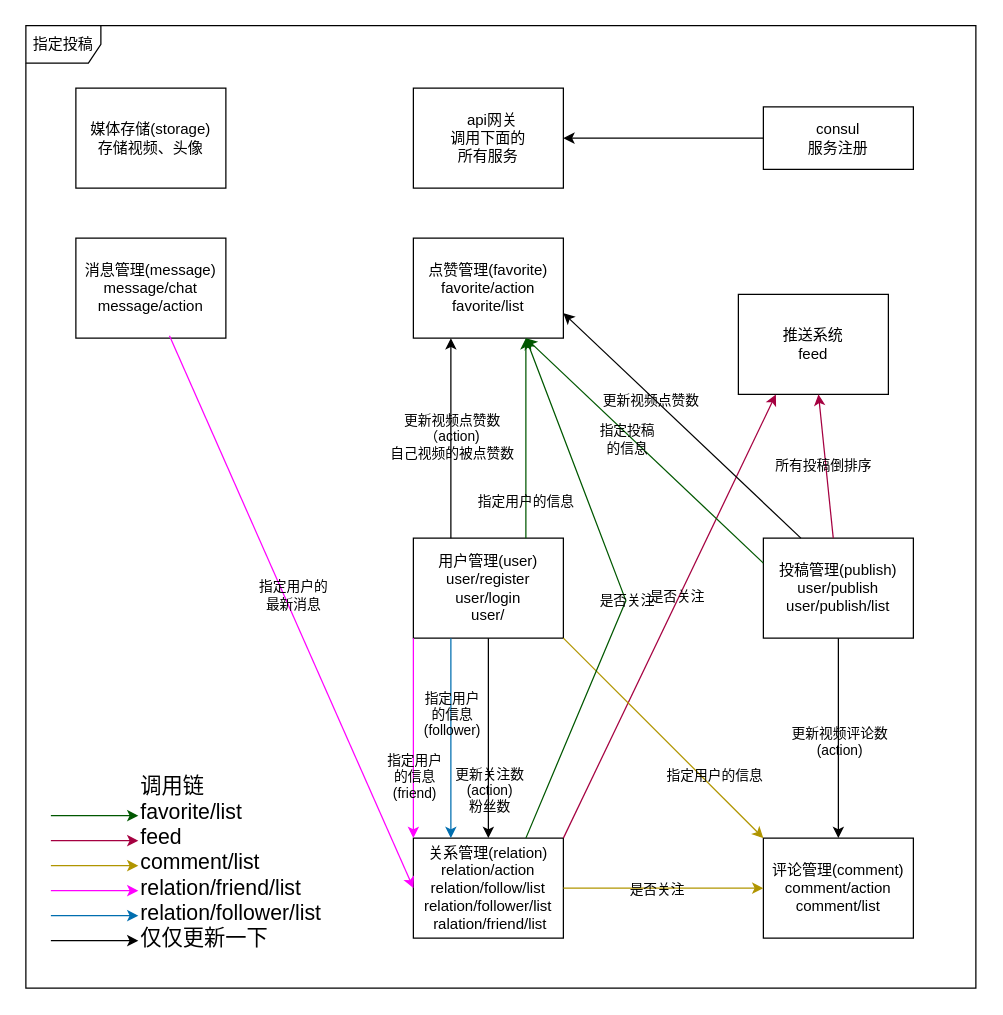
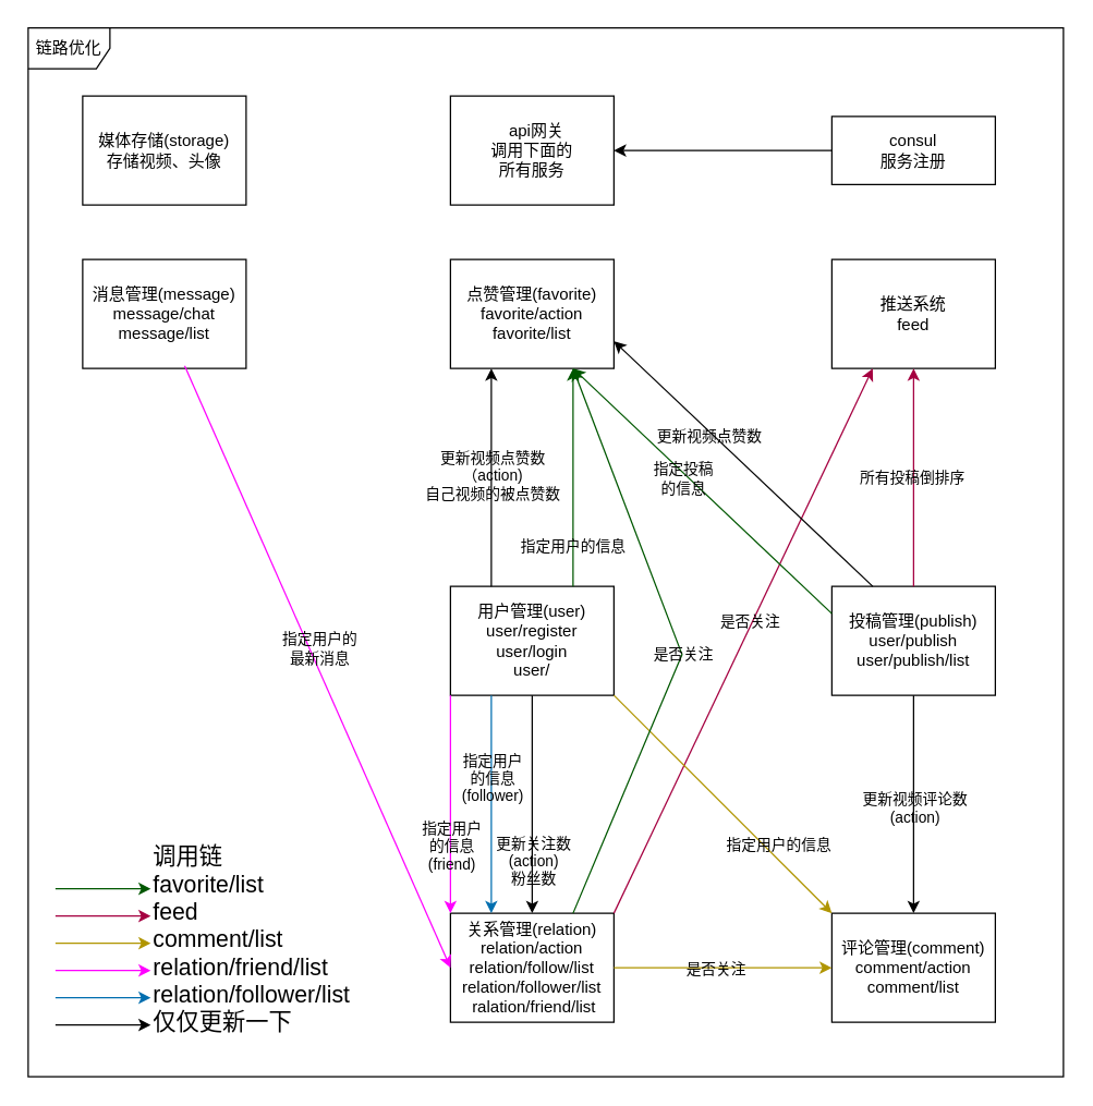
  <mxCell id="0" />
  <mxCell id="1" parent="0" />
- <mxCell id="2" value="指定投稿" style="shape=umlFrame;whiteSpace=wrap;html=1;pointerEvents=0;labelBackgroundColor=none;fillColor=none;" vertex="1" parent="1"><mxGeometry x="20" y="20" width="760" height="770" as="geometry" /></mxCell>
+ <mxCell id="2" value="链路优化" style="shape=umlFrame;whiteSpace=wrap;html=1;pointerEvents=0;labelBackgroundColor=none;fillColor=none;" vertex="1" parent="1"><mxGeometry x="20" y="20" width="760" height="770" as="geometry" /></mxCell>
  <mxCell id="3" value="consul&lt;br&gt;服务注册" style="html=1;whiteSpace=wrap;labelBackgroundColor=none;fillColor=none;" vertex="1" parent="1"><mxGeometry x="610" y="85" width="120" height="50" as="geometry" /></mxCell>
  <mxCell id="4" value="" style="endArrow=classic;html=1;rounded=0;labelBackgroundColor=none;" edge="1" parent="1" source="3" target="6"><mxGeometry width="50" height="50" relative="1" as="geometry"><mxPoint x="501" y="520" as="sourcePoint" /><mxPoint x="441" y="259.474" as="targetPoint" /></mxGeometry></mxCell>
- <mxCell id="5" value="消息管理(message)&lt;br&gt;message/chat&lt;br&gt;message/action" style="html=1;whiteSpace=wrap;labelBackgroundColor=none;fillColor=none;" vertex="1" parent="1"><mxGeometry x="60" y="190" width="120" height="80" as="geometry" /></mxCell>
+ <mxCell id="5" value="消息管理(message)&lt;br&gt;message/chat&lt;br&gt;message/list" style="html=1;whiteSpace=wrap;labelBackgroundColor=none;fillColor=none;" vertex="1" parent="1"><mxGeometry x="60" y="190" width="120" height="80" as="geometry" /></mxCell>
  <mxCell id="6" value="&amp;nbsp; api网关&lt;br&gt;调用下面的&lt;br&gt;所有服务" style="html=1;whiteSpace=wrap;labelBackgroundColor=none;fillColor=none;" vertex="1" parent="1"><mxGeometry x="330" y="70" width="120" height="80" as="geometry" /></mxCell>
  <mxCell id="7" value="媒体存储(storage)&lt;br&gt;存储视频、头像" style="html=1;whiteSpace=wrap;labelBackgroundColor=none;fillColor=none;" vertex="1" parent="1"><mxGeometry x="60" y="70" width="120" height="80" as="geometry" /></mxCell>
  <mxCell id="8" value="评论管理(comment)&lt;br&gt;comment/action&lt;br&gt;comment/list" style="html=1;whiteSpace=wrap;labelBackgroundColor=none;fillColor=none;" vertex="1" parent="1"><mxGeometry x="610" y="670" width="120" height="80" as="geometry" /></mxCell>
  <mxCell id="9" value="关系管理(relation)&lt;br&gt;relation/action&lt;br&gt;relation/follow/list&lt;br&gt;relation/follower/list&lt;br&gt;&amp;nbsp;ralation/friend/list" style="html=1;whiteSpace=wrap;labelBackgroundColor=none;fillColor=none;" vertex="1" parent="1"><mxGeometry x="330" y="670" width="120" height="80" as="geometry" /></mxCell>
  <mxCell id="10" value="点赞管理(favorite)&lt;br&gt;favorite/action&lt;br&gt;favorite/list" style="html=1;whiteSpace=wrap;labelBackgroundColor=none;fillColor=none;" vertex="1" parent="1"><mxGeometry x="330" y="190" width="120" height="80" as="geometry" /></mxCell>
  <mxCell id="11" value="用户管理(user)&lt;br&gt;user/register&lt;br&gt;user/login&lt;br&gt;user/" style="html=1;whiteSpace=wrap;labelBackgroundColor=none;fillColor=none;" vertex="1" parent="1"><mxGeometry x="330" y="430" width="120" height="80" as="geometry" /></mxCell>
  <mxCell id="12" value="投稿管理(publish)&lt;br&gt;user/publish&lt;br&gt;user/publish/list" style="html=1;whiteSpace=wrap;labelBackgroundColor=none;fillColor=none;" vertex="1" parent="1"><mxGeometry x="610" y="430" width="120" height="80" as="geometry" /></mxCell>
- <mxCell id="13" value="推送系统&lt;br&gt;feed" style="html=1;whiteSpace=wrap;labelBackgroundColor=none;fillColor=none;" vertex="1" parent="1"><mxGeometry x="590" y="235" width="120" height="80" as="geometry" /></mxCell>
+ <mxCell id="13" value="推送系统&lt;br&gt;feed" style="html=1;whiteSpace=wrap;labelBackgroundColor=none;fillColor=none;" vertex="1" parent="1"><mxGeometry x="610" y="190" width="120" height="80" as="geometry" /></mxCell>
  <mxCell id="14" value="" style="endArrow=classic;html=1;rounded=0;entryX=0.25;entryY=0;entryDx=0;entryDy=0;exitX=0.25;exitY=1;exitDx=0;exitDy=0;fillColor=#1ba1e2;strokeColor=#006EAF;labelBackgroundColor=none;" edge="1" parent="1" source="11" target="9"><mxGeometry width="50" height="50" relative="1" as="geometry"><mxPoint x="250" y="620" as="sourcePoint" /><mxPoint x="140" y="620" as="targetPoint" /></mxGeometry></mxCell>
  <mxCell id="15" value="指定用户&lt;br&gt;的信息&lt;br&gt;(follower)" style="edgeLabel;html=1;align=center;verticalAlign=middle;resizable=0;points=[];labelBackgroundColor=none;" vertex="1" connectable="0" parent="14"><mxGeometry x="-0.212" y="2" relative="1" as="geometry"><mxPoint x="-2" y="-3" as="offset" /></mxGeometry></mxCell>
  <mxCell id="16" value="" style="endArrow=classic;html=1;rounded=0;exitX=1;exitY=0;exitDx=0;exitDy=0;fillColor=#d80073;strokeColor=#A50040;entryX=0.25;entryY=1;entryDx=0;entryDy=0;labelBackgroundColor=none;" edge="1" parent="1" source="9" target="13"><mxGeometry width="50" height="50" relative="1" as="geometry"><mxPoint x="540" y="340" as="sourcePoint" /><mxPoint x="430" y="340" as="targetPoint" /></mxGeometry></mxCell>
  <mxCell id="17" value="是否关注" style="edgeLabel;html=1;align=center;verticalAlign=middle;resizable=0;points=[];labelBackgroundColor=none;" vertex="1" connectable="0" parent="16"><mxGeometry x="-0.051" y="-2" relative="1" as="geometry"><mxPoint x="8" y="-26" as="offset" /></mxGeometry></mxCell>
  <mxCell id="18" value="" style="endArrow=classic;html=1;rounded=0;fillColor=#008a00;strokeColor=#005700;exitX=0;exitY=0.25;exitDx=0;exitDy=0;entryX=0.75;entryY=1;entryDx=0;entryDy=0;labelBackgroundColor=none;" edge="1" parent="1" source="12" target="10"><mxGeometry width="50" height="50" relative="1" as="geometry"><mxPoint x="639" y="135" as="sourcePoint" /><mxPoint x="529" y="135" as="targetPoint" /></mxGeometry></mxCell>
  <mxCell id="19" value="指定投稿&lt;br&gt;的信息" style="edgeLabel;html=1;align=center;verticalAlign=middle;resizable=0;points=[];labelBackgroundColor=none;" vertex="1" connectable="0" parent="18"><mxGeometry x="-0.127" y="2" relative="1" as="geometry"><mxPoint x="-25" y="-23" as="offset" /></mxGeometry></mxCell>
  <mxCell id="20" value="" style="endArrow=classic;html=1;rounded=0;fillColor=#d80073;strokeColor=#A50040;labelBackgroundColor=none;" edge="1" parent="1" source="12" target="13"><mxGeometry width="50" height="50" relative="1" as="geometry"><mxPoint x="620" y="450" as="sourcePoint" /><mxPoint x="599" y="195" as="targetPoint" /></mxGeometry></mxCell>
  <mxCell id="21" value="所有投稿倒排序" style="edgeLabel;html=1;align=center;verticalAlign=middle;resizable=0;points=[];labelBackgroundColor=none;" vertex="1" connectable="0" parent="20"><mxGeometry x="0.015" y="2" relative="1" as="geometry"><mxPoint as="offset" /></mxGeometry></mxCell>
  <mxCell id="22" value="" style="endArrow=classic;html=1;rounded=0;fillColor=#e3c800;strokeColor=#B09500;entryX=0;entryY=0;entryDx=0;entryDy=0;exitX=1;exitY=1;exitDx=0;exitDy=0;labelBackgroundColor=none;" edge="1" parent="1" source="11" target="8"><mxGeometry width="50" height="50" relative="1" as="geometry"><mxPoint x="460" y="480" as="sourcePoint" /><mxPoint x="620" y="480" as="targetPoint" /></mxGeometry></mxCell>
  <mxCell id="23" value="指定用户的信息" style="edgeLabel;html=1;align=center;verticalAlign=middle;resizable=0;points=[];labelBackgroundColor=none;" vertex="1" connectable="0" parent="22"><mxGeometry x="-0.017" y="1" relative="1" as="geometry"><mxPoint x="41" y="32" as="offset" /></mxGeometry></mxCell>
  <mxCell id="24" value="" style="endArrow=classic;html=1;rounded=0;fillColor=#008a00;strokeColor=#005700;exitX=0.75;exitY=0;exitDx=0;exitDy=0;entryX=0.75;entryY=1;entryDx=0;entryDy=0;labelBackgroundColor=none;" edge="1" parent="1" source="11" target="10"><mxGeometry width="50" height="50" relative="1" as="geometry"><mxPoint x="460" y="480" as="sourcePoint" /><mxPoint x="620" y="480" as="targetPoint" /></mxGeometry></mxCell>
  <mxCell id="25" value="指定用户的信息" style="edgeLabel;html=1;align=center;verticalAlign=middle;resizable=0;points=[];labelBackgroundColor=none;" vertex="1" connectable="0" parent="24"><mxGeometry x="-0.017" y="1" relative="1" as="geometry"><mxPoint y="49" as="offset" /></mxGeometry></mxCell>
  <mxCell id="26" value="" style="endArrow=classic;html=1;rounded=0;entryX=0.75;entryY=1;entryDx=0;entryDy=0;fillColor=#008a00;strokeColor=#005700;exitX=0.75;exitY=0;exitDx=0;exitDy=0;labelBackgroundColor=none;" edge="1" parent="1" source="9" target="10"><mxGeometry width="50" height="50" relative="1" as="geometry"><mxPoint x="440" y="830" as="sourcePoint" /><mxPoint x="430" y="520" as="targetPoint" /><Array as="points"><mxPoint x="500" y="480" /></Array></mxGeometry></mxCell>
  <mxCell id="27" value="是否关注" style="edgeLabel;html=1;align=center;verticalAlign=middle;resizable=0;points=[];labelBackgroundColor=none;" vertex="1" connectable="0" parent="26"><mxGeometry x="-0.051" y="-2" relative="1" as="geometry"><mxPoint x="-1" y="-3" as="offset" /></mxGeometry></mxCell>
  <mxCell id="28" value="" style="endArrow=classic;html=1;rounded=0;entryX=0;entryY=0.5;entryDx=0;entryDy=0;exitX=1;exitY=0.5;exitDx=0;exitDy=0;fillColor=#e3c800;strokeColor=#B09500;labelBackgroundColor=none;" edge="1" parent="1" source="9" target="8"><mxGeometry width="50" height="50" relative="1" as="geometry"><mxPoint x="449" y="640" as="sourcePoint" /><mxPoint x="449" y="480" as="targetPoint" /></mxGeometry></mxCell>
  <mxCell id="29" value="是否关注" style="edgeLabel;html=1;align=center;verticalAlign=middle;resizable=0;points=[];labelBackgroundColor=none;" vertex="1" connectable="0" parent="28"><mxGeometry x="-0.051" y="-2" relative="1" as="geometry"><mxPoint x="-2" y="-2" as="offset" /></mxGeometry></mxCell>
  <mxCell id="30" value="" style="endArrow=classic;html=1;rounded=0;exitX=0.25;exitY=0;exitDx=0;exitDy=0;entryX=0.25;entryY=1;entryDx=0;entryDy=0;labelBackgroundColor=none;" edge="1" parent="1" source="11" target="10"><mxGeometry width="50" height="50" relative="1" as="geometry"><mxPoint x="-400" y="440" as="sourcePoint" /><mxPoint x="-400" y="280" as="targetPoint" /></mxGeometry></mxCell>
  <mxCell id="31" value="更新视频点赞数&lt;br&gt;（action)&lt;br&gt;自己视频的被点赞数" style="edgeLabel;html=1;align=center;verticalAlign=middle;resizable=0;points=[];labelBackgroundColor=none;" vertex="1" connectable="0" parent="30"><mxGeometry x="0.022" relative="1" as="geometry"><mxPoint as="offset" /></mxGeometry></mxCell>
  <mxCell id="32" value="" style="endArrow=classic;html=1;rounded=0;exitX=0.25;exitY=0;exitDx=0;exitDy=0;entryX=1;entryY=0.75;entryDx=0;entryDy=0;labelBackgroundColor=none;" edge="1" parent="1" source="12" target="10"><mxGeometry width="50" height="50" relative="1" as="geometry"><mxPoint x="-150" y="440" as="sourcePoint" /><mxPoint x="-340" y="260" as="targetPoint" /></mxGeometry></mxCell>
  <mxCell id="33" value="更新视频点赞数" style="edgeLabel;html=1;align=center;verticalAlign=middle;resizable=0;points=[];labelBackgroundColor=none;" vertex="1" connectable="0" parent="32"><mxGeometry x="0.022" relative="1" as="geometry"><mxPoint x="-23" y="-18" as="offset" /></mxGeometry></mxCell>
  <mxCell id="34" value="" style="endArrow=classic;html=1;rounded=0;exitX=0.5;exitY=1;exitDx=0;exitDy=0;entryX=0.5;entryY=0;entryDx=0;entryDy=0;labelBackgroundColor=none;" edge="1" parent="1" source="12" target="8"><mxGeometry width="50" height="50" relative="1" as="geometry"><mxPoint x="-120" y="680" as="sourcePoint" /><mxPoint x="720" y="870" as="targetPoint" /></mxGeometry></mxCell>
  <mxCell id="35" value="更新视频评论数&lt;br&gt;(action)" style="edgeLabel;html=1;align=center;verticalAlign=middle;resizable=0;points=[];labelBackgroundColor=none;" vertex="1" connectable="0" parent="34"><mxGeometry x="0.022" relative="1" as="geometry"><mxPoint as="offset" /></mxGeometry></mxCell>
  <mxCell id="36" value="" style="endArrow=classic;html=1;rounded=0;entryX=0.5;entryY=0;entryDx=0;entryDy=0;exitX=0.5;exitY=1;exitDx=0;exitDy=0;labelBackgroundColor=none;" edge="1" parent="1" source="11" target="9"><mxGeometry width="50" height="50" relative="1" as="geometry"><mxPoint x="-340" y="520" as="sourcePoint" /><mxPoint x="-340" y="680" as="targetPoint" /></mxGeometry></mxCell>
  <mxCell id="37" value="更新关注数&lt;br style=&quot;border-color: var(--border-color);&quot;&gt;(action)&lt;br style=&quot;border-color: var(--border-color);&quot;&gt;粉丝数" style="edgeLabel;html=1;align=center;verticalAlign=middle;resizable=0;points=[];labelBackgroundColor=none;" vertex="1" connectable="0" parent="36"><mxGeometry x="0.022" relative="1" as="geometry"><mxPoint y="39" as="offset" /></mxGeometry></mxCell>
  <mxCell id="38" value="" style="endArrow=classic;html=1;rounded=0;exitX=0.624;exitY=0.977;exitDx=0;exitDy=0;exitPerimeter=0;entryX=0;entryY=0.5;entryDx=0;entryDy=0;strokeColor=#FF00FF;labelBackgroundColor=none;" edge="1" parent="1" source="5" target="9"><mxGeometry width="50" height="50" relative="1" as="geometry"><mxPoint x="380" y="500" as="sourcePoint" /><mxPoint x="430" y="450" as="targetPoint" /></mxGeometry></mxCell>
  <mxCell id="39" value="指定用户的&lt;br&gt;最新消息" style="edgeLabel;html=1;align=center;verticalAlign=middle;resizable=0;points=[];labelBackgroundColor=none;" vertex="1" connectable="0" parent="38"><mxGeometry x="-0.047" y="6" relative="1" as="geometry"><mxPoint y="-1" as="offset" /></mxGeometry></mxCell>
  <mxCell id="40" value="" style="endArrow=classic;html=1;rounded=0;exitX=0;exitY=1;exitDx=0;exitDy=0;strokeColor=#FF00FF;entryX=0;entryY=0;entryDx=0;entryDy=0;labelBackgroundColor=none;" edge="1" parent="1" source="11" target="9"><mxGeometry width="50" height="50" relative="1" as="geometry"><mxPoint x="145" y="278" as="sourcePoint" /><mxPoint x="330" y="690" as="targetPoint" /></mxGeometry></mxCell>
  <mxCell id="41" value="&lt;span style=&quot;font-family: Helvetica; font-size: 11px; font-style: normal; font-variant-ligatures: normal; font-variant-caps: normal; font-weight: 400; letter-spacing: normal; orphans: 2; text-align: center; text-indent: 0px; text-transform: none; widows: 2; word-spacing: 0px; -webkit-text-stroke-width: 0px; text-decoration-thickness: initial; text-decoration-style: initial; text-decoration-color: initial; float: none; display: inline !important;&quot;&gt;指定用户&lt;/span&gt;&lt;br style=&quot;border-color: var(--border-color); font-family: Helvetica; font-size: 11px; font-style: normal; font-variant-ligatures: normal; font-variant-caps: normal; font-weight: 400; letter-spacing: normal; orphans: 2; text-align: center; text-indent: 0px; text-transform: none; widows: 2; word-spacing: 0px; -webkit-text-stroke-width: 0px; text-decoration-thickness: initial; text-decoration-style: initial; text-decoration-color: initial;&quot;&gt;&lt;span style=&quot;font-family: Helvetica; font-size: 11px; font-style: normal; font-variant-ligatures: normal; font-variant-caps: normal; font-weight: 400; letter-spacing: normal; orphans: 2; text-align: center; text-indent: 0px; text-transform: none; widows: 2; word-spacing: 0px; -webkit-text-stroke-width: 0px; text-decoration-thickness: initial; text-decoration-style: initial; text-decoration-color: initial; float: none; display: inline !important;&quot;&gt;的信息&lt;/span&gt;&lt;br style=&quot;border-color: var(--border-color); font-family: Helvetica; font-size: 11px; font-style: normal; font-variant-ligatures: normal; font-variant-caps: normal; font-weight: 400; letter-spacing: normal; orphans: 2; text-align: center; text-indent: 0px; text-transform: none; widows: 2; word-spacing: 0px; -webkit-text-stroke-width: 0px; text-decoration-thickness: initial; text-decoration-style: initial; text-decoration-color: initial;&quot;&gt;&lt;span style=&quot;font-family: Helvetica; font-size: 11px; font-style: normal; font-variant-ligatures: normal; font-variant-caps: normal; font-weight: 400; letter-spacing: normal; orphans: 2; text-align: center; text-indent: 0px; text-transform: none; widows: 2; word-spacing: 0px; -webkit-text-stroke-width: 0px; text-decoration-thickness: initial; text-decoration-style: initial; text-decoration-color: initial; float: none; display: inline !important;&quot;&gt;(friend)&lt;/span&gt;" style="edgeLabel;html=1;align=center;verticalAlign=middle;resizable=0;points=[];labelBackgroundColor=none;fontColor=default;" vertex="1" connectable="0" parent="40"><mxGeometry x="-0.047" y="6" relative="1" as="geometry"><mxPoint x="-6" y="34" as="offset" /></mxGeometry></mxCell>
  <mxCell id="42" value="" style="endArrow=classic;html=1;rounded=0;strokeColor=#FF00FF;labelBackgroundColor=none;" edge="1" parent="1"><mxGeometry width="50" height="50" relative="1" as="geometry"><mxPoint x="40" y="712" as="sourcePoint" /><mxPoint x="110" y="712" as="targetPoint" /></mxGeometry></mxCell>
  <mxCell id="43" value="" style="endArrow=classic;html=1;rounded=0;fillColor=#e3c800;strokeColor=#B09500;labelBackgroundColor=none;" edge="1" parent="1"><mxGeometry width="50" height="50" relative="1" as="geometry"><mxPoint x="40" y="692" as="sourcePoint" /><mxPoint x="110" y="692" as="targetPoint" /></mxGeometry></mxCell>
  <mxCell id="44" value="" style="endArrow=classic;html=1;rounded=0;fillColor=#1ba1e2;strokeColor=#006EAF;labelBackgroundColor=none;" edge="1" parent="1"><mxGeometry width="50" height="50" relative="1" as="geometry"><mxPoint x="40" y="732" as="sourcePoint" /><mxPoint x="110" y="732" as="targetPoint" /></mxGeometry></mxCell>
  <mxCell id="45" value="" style="endArrow=classic;html=1;rounded=0;fillColor=#d80073;strokeColor=#A50040;labelBackgroundColor=none;" edge="1" parent="1"><mxGeometry width="50" height="50" relative="1" as="geometry"><mxPoint x="40" y="672" as="sourcePoint" /><mxPoint x="110" y="672" as="targetPoint" /></mxGeometry></mxCell>
  <mxCell id="46" value="" style="endArrow=classic;html=1;rounded=0;fillColor=#008a00;strokeColor=#005700;labelBackgroundColor=none;" edge="1" parent="1"><mxGeometry width="50" height="50" relative="1" as="geometry"><mxPoint x="40" y="652" as="sourcePoint" /><mxPoint x="110" y="652" as="targetPoint" /></mxGeometry></mxCell>
  <mxCell id="47" value="调用链&lt;br style=&quot;font-size: 17px;&quot;&gt;favorite/list&lt;br style=&quot;font-size: 17px;&quot;&gt;feed&lt;br style=&quot;font-size: 17px;&quot;&gt;comment/list&lt;br style=&quot;font-size: 17px;&quot;&gt;relation/friend/list&lt;br style=&quot;font-size: 17px;&quot;&gt;relation/follower/list&lt;br style=&quot;font-size: 17px;&quot;&gt;仅仅更新一下" style="text;html=1;align=left;verticalAlign=middle;resizable=0;points=[];autosize=1;strokeColor=none;fillColor=none;fontSize=17;labelBackgroundColor=none;" vertex="1" parent="1"><mxGeometry x="110" y="610" width="170" height="160" as="geometry" /></mxCell>
  <mxCell id="48" value="" style="endArrow=classic;html=1;rounded=0;labelBackgroundColor=none;" edge="1" parent="1"><mxGeometry width="50" height="50" relative="1" as="geometry"><mxPoint x="40" y="752" as="sourcePoint" /><mxPoint x="110" y="752" as="targetPoint" /></mxGeometry></mxCell>
